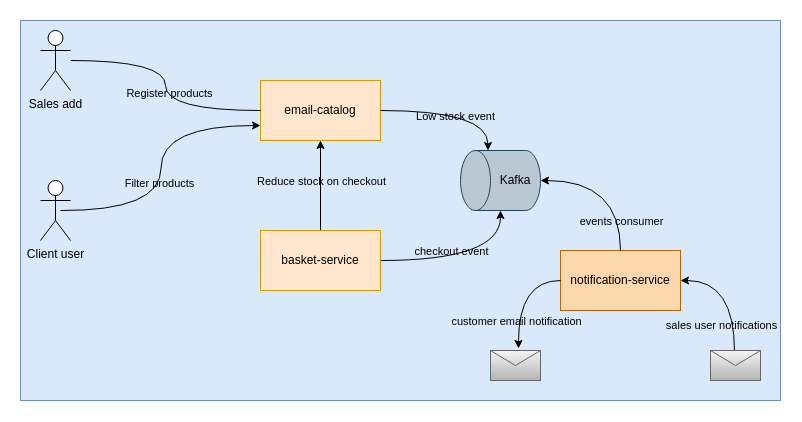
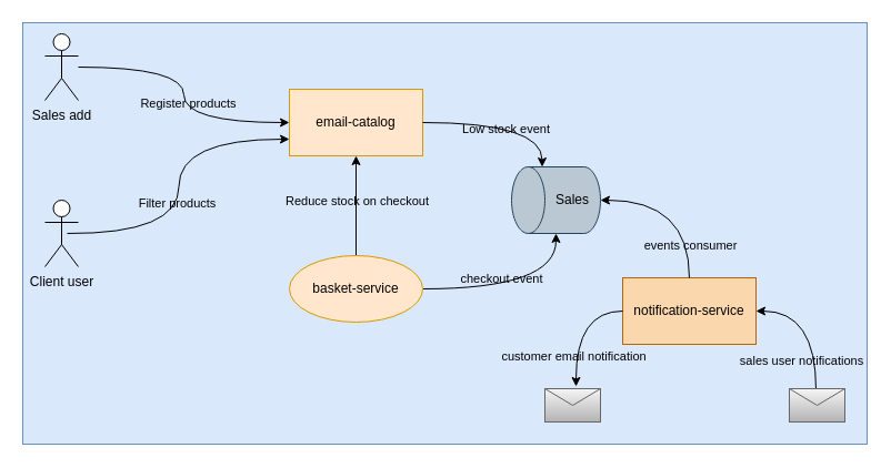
  <mxCell id="0" />
  <mxCell id="1" parent="0" />
  <mxCell id="2" value="" style="rounded=0;whiteSpace=wrap;html=1;fillColor=#dae8fc;strokeColor=#6c8ebf;" vertex="1" parent="1"><mxGeometry x="20" y="20" width="760" height="380" as="geometry" /></mxCell>
  <mxCell id="3" value="Sales add" style="shape=umlActor;verticalLabelPosition=bottom;verticalAlign=top;html=1;outlineConnect=0;" vertex="1" parent="1"><mxGeometry x="40" y="30" width="30" height="60" as="geometry" /></mxCell>
  <mxCell id="4" value="email-catalog" style="rounded=0;whiteSpace=wrap;html=1;fillColor=#ffe6cc;strokeColor=#d79b00;" vertex="1" parent="1"><mxGeometry x="260" y="80" width="120" height="60" as="geometry" /></mxCell>
  <mxCell id="5" style="edgeStyle=orthogonalEdgeStyle;rounded=0;orthogonalLoop=1;jettySize=auto;html=1;curved=1;entryX=0;entryY=0.75;entryDx=0;entryDy=0;" edge="1" parent="1" target="4"><mxGeometry relative="1" as="geometry"><mxPoint x="60" y="210" as="sourcePoint" /><mxPoint x="310" y="140" as="targetPoint" /></mxGeometry></mxCell>
  <mxCell id="6" value="Filter products" style="edgeLabel;html=1;align=center;verticalAlign=middle;resizable=0;points=[];labelBackgroundColor=none;" vertex="1" connectable="0" parent="5"><mxGeometry x="-0.096" y="2" relative="1" as="geometry"><mxPoint as="offset" /></mxGeometry></mxCell>
  <mxCell id="7" value="Client user" style="shape=umlActor;verticalLabelPosition=bottom;verticalAlign=top;html=1;outlineConnect=0;" vertex="1" parent="1"><mxGeometry x="40" y="180" width="30" height="60" as="geometry" /></mxCell>
  <mxCell id="8" style="edgeStyle=orthogonalEdgeStyle;rounded=0;orthogonalLoop=1;jettySize=auto;html=1;entryX=0.5;entryY=1;entryDx=0;entryDy=0;" edge="1" parent="1" source="12" target="4"><mxGeometry relative="1" as="geometry" /></mxCell>
  <mxCell id="9" value="Reduce stock on checkout" style="edgeLabel;html=1;align=center;verticalAlign=middle;resizable=0;points=[];labelBackgroundColor=none;" vertex="1" connectable="0" parent="8"><mxGeometry x="0.222" y="-4" relative="1" as="geometry"><mxPoint x="-4" y="5" as="offset" /></mxGeometry></mxCell>
  <mxCell id="10" style="edgeStyle=orthogonalEdgeStyle;rounded=0;orthogonalLoop=1;jettySize=auto;html=1;curved=1;" edge="1" parent="1" source="12" target="13"><mxGeometry relative="1" as="geometry" /></mxCell>
  <mxCell id="11" value="checkout event" style="edgeLabel;html=1;align=center;verticalAlign=middle;resizable=0;points=[];labelBackgroundColor=none;" vertex="1" connectable="0" parent="10"><mxGeometry x="-0.082" y="5" relative="1" as="geometry"><mxPoint x="-8" y="-5" as="offset" /></mxGeometry></mxCell>
- <mxCell id="12" value="basket-service" style="rounded=0;whiteSpace=wrap;html=1;fillColor=#ffe6cc;strokeColor=#d79b00;" vertex="1" parent="1"><mxGeometry x="260" y="230" width="120" height="60" as="geometry" /></mxCell>
+ <mxCell id="12" value="basket-service" style="ellipse;whiteSpace=wrap;html=1;fillColor=#ffe6cc;strokeColor=#d79b00;" vertex="1" parent="1"><mxGeometry x="260" y="230" width="120" height="60" as="geometry" /></mxCell>
  <mxCell id="13" value="" style="shape=cylinder3;whiteSpace=wrap;html=1;boundedLbl=1;backgroundOutline=1;size=15;rotation=-90;fillColor=#bac8d3;strokeColor=#23445d;" vertex="1" parent="1"><mxGeometry x="470" y="140" width="60" height="80" as="geometry" /></mxCell>
  <mxCell id="14" value="notification-service" style="rounded=0;whiteSpace=wrap;html=1;fillColor=#fad7ac;strokeColor=#b46504;" vertex="1" parent="1"><mxGeometry x="560" y="250" width="120" height="60" as="geometry" /></mxCell>
  <mxCell id="15" style="edgeStyle=orthogonalEdgeStyle;rounded=0;orthogonalLoop=1;jettySize=auto;html=1;entryX=1;entryY=0;entryDx=0;entryDy=27.5;entryPerimeter=0;curved=1;" edge="1" parent="1" source="4" target="13"><mxGeometry relative="1" as="geometry" /></mxCell>
  <mxCell id="16" value="Low stock event" style="edgeLabel;html=1;align=center;verticalAlign=middle;resizable=0;points=[];labelBackgroundColor=none;" vertex="1" connectable="0" parent="15"><mxGeometry x="0.003" y="-5" relative="1" as="geometry"><mxPoint as="offset" /></mxGeometry></mxCell>
  <mxCell id="17" style="edgeStyle=orthogonalEdgeStyle;rounded=0;orthogonalLoop=1;jettySize=auto;html=1;entryX=0.5;entryY=1;entryDx=0;entryDy=0;entryPerimeter=0;exitX=0.5;exitY=0;exitDx=0;exitDy=0;curved=1;" edge="1" parent="1" source="14" target="13"><mxGeometry relative="1" as="geometry" /></mxCell>
  <mxCell id="18" value="events consumer" style="edgeLabel;html=1;align=center;verticalAlign=middle;resizable=0;points=[];labelBackgroundColor=none;" vertex="1" connectable="0" parent="17"><mxGeometry x="-0.144" y="-3" relative="1" as="geometry"><mxPoint x="-3" y="34" as="offset" /></mxGeometry></mxCell>
  <mxCell id="19" value="" style="verticalLabelPosition=bottom;shadow=0;dashed=0;align=center;html=1;verticalAlign=top;strokeWidth=1;shape=mxgraph.mockup.misc.mail2;fillColor=#f5f5f5;strokeColor=#666666;gradientColor=#b3b3b3;" vertex="1" parent="1"><mxGeometry x="490" y="350" width="50" height="30" as="geometry" /></mxCell>
  <mxCell id="20" style="edgeStyle=orthogonalEdgeStyle;rounded=0;orthogonalLoop=1;jettySize=auto;html=1;entryX=0.56;entryY=-0.067;entryDx=0;entryDy=0;entryPerimeter=0;curved=1;" edge="1" parent="1" source="14" target="19"><mxGeometry relative="1" as="geometry" /></mxCell>
  <mxCell id="21" value="customer email notification" style="edgeLabel;html=1;align=center;verticalAlign=middle;resizable=0;points=[];labelBackgroundColor=none;" vertex="1" connectable="0" parent="20"><mxGeometry x="0.309" y="-1" relative="1" as="geometry"><mxPoint x="-2" y="10" as="offset" /></mxGeometry></mxCell>
  <mxCell id="22" style="edgeStyle=orthogonalEdgeStyle;rounded=0;orthogonalLoop=1;jettySize=auto;html=1;curved=1;exitX=0.48;exitY=0.033;exitDx=0;exitDy=0;exitPerimeter=0;entryX=1;entryY=0.5;entryDx=0;entryDy=0;" edge="1" parent="1" source="24" target="14"><mxGeometry relative="1" as="geometry" /></mxCell>
  <mxCell id="23" value="sales user notifications" style="edgeLabel;html=1;align=center;verticalAlign=middle;resizable=0;points=[];labelBackgroundColor=none;" vertex="1" connectable="0" parent="22"><mxGeometry x="-0.638" y="3" relative="1" as="geometry"><mxPoint x="-11" y="-3" as="offset" /></mxGeometry></mxCell>
  <mxCell id="24" value="" style="verticalLabelPosition=bottom;shadow=0;dashed=0;align=center;html=1;verticalAlign=top;strokeWidth=1;shape=mxgraph.mockup.misc.mail2;strokeColor=#666666;fillColor=#f5f5f5;gradientColor=#b3b3b3;" vertex="1" parent="1"><mxGeometry x="710" y="350" width="50" height="30" as="geometry" /></mxCell>
- <mxCell id="25" style="edgeStyle=orthogonalEdgeStyle;rounded=0;orthogonalLoop=1;jettySize=auto;html=1;curved=1;entryX=0;entryY=0.5;entryDx=0;entryDy=0;endArrow=none;" edge="1" parent="1" source="3" target="4"><mxGeometry relative="1" as="geometry" /></mxCell>
+ <mxCell id="25" style="edgeStyle=orthogonalEdgeStyle;rounded=0;orthogonalLoop=1;jettySize=auto;html=1;curved=1;entryX=0;entryY=0.5;entryDx=0;entryDy=0;" edge="1" parent="1" source="3" target="4"><mxGeometry relative="1" as="geometry" /></mxCell>
  <mxCell id="26" value="Register products" style="edgeLabel;html=1;align=center;verticalAlign=middle;resizable=0;points=[];labelBackgroundColor=none;" vertex="1" connectable="0" parent="25"><mxGeometry x="0.061" y="3" relative="1" as="geometry"><mxPoint as="offset" /></mxGeometry></mxCell>
- <mxCell id="27" value="Kafka" style="text;html=1;strokeColor=none;fillColor=none;align=center;verticalAlign=middle;whiteSpace=wrap;rounded=0;" vertex="1" parent="1"><mxGeometry x="485" y="165" width="60" height="30" as="geometry" /></mxCell>
+ <mxCell id="27" value="Sales" style="text;html=1;strokeColor=none;fillColor=none;align=center;verticalAlign=middle;whiteSpace=wrap;rounded=0;" vertex="1" parent="1"><mxGeometry x="485" y="165" width="60" height="30" as="geometry" /></mxCell>
